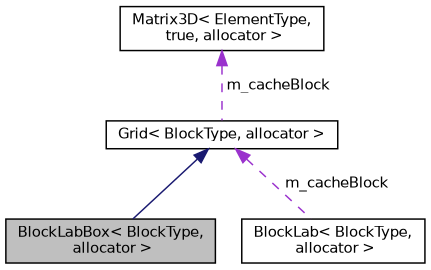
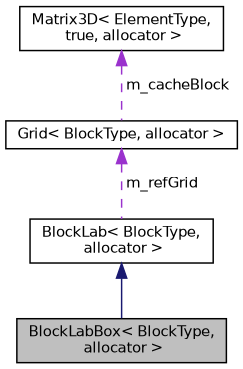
  digraph {
    node [color=black fillcolor=white fontname=Helvetica fontsize=10 shape=record style=filled]
    edge [color=darkorchid3 dir=back fontname=Helvetica fontsize=10 labelfontname=Helvetica labelfontsize=10 style=dashed]
    n1 [fillcolor=grey75 fontcolor=black height=0.2 label="BlockLabBox\< BlockType,\l allocator \>" width=0.4]
    n2 [height=0.2 label="BlockLab\< BlockType,\l allocator \>" width=0.4]
    n3 [height=0.2 label="Grid\< BlockType, allocator \>" width=0.4]
    n4 [height=0.2 label="Matrix3D\< ElementType,\l true, allocator \>" width=0.4]
-   n3 -> n1 [color=midnightblue style=solid]
-   n3 -> n2 [label=" m_cacheBlock"]
+   n2 -> n1 [color=midnightblue style=solid]
+   n3 -> n2 [label=" m_refGrid"]
    n4 -> n3 [label=" m_cacheBlock"]
  }
